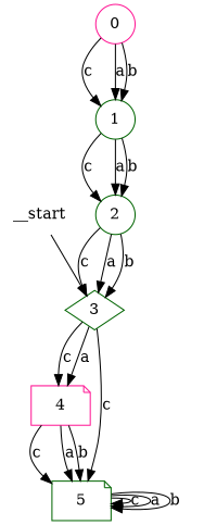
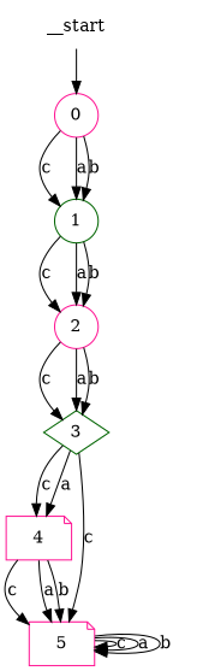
  digraph {
    node [color=deeppink shape=circle]
    __start [shape=none]
    n2 [label=0]
    n3 [color=darkgreen label=1]
-   n4 [color=darkgreen label=2]
+   n4 [label=2]
    n5 [color=darkgreen label=3 shape=diamond]
    n6 [label=4 shape=note]
-   n7 [color=darkgreen label=5 shape=note]
-   __start -> n5
+   n7 [label=5 shape=note]
+   __start -> n2
    n2 -> n3 [label=c]
    n2 -> n3 [label=a]
    n2 -> n3 [label=b]
    n3 -> n4 [label=c]
    n3 -> n4 [label=a]
    n3 -> n4 [label=b]
    n4 -> n5 [label=c]
    n4 -> n5 [label=a]
    n4 -> n5 [label=b]
    n5 -> n6 [label=c]
    n5 -> n6 [label=a]
    n5 -> n7 [label=c]
    n6 -> n7 [label=c]
    n6 -> n7 [label=a]
    n6 -> n7 [label=b]
    n7 -> n7 [label=c]
    n7 -> n7 [label=a]
    n7 -> n7 [label=b]
  }
